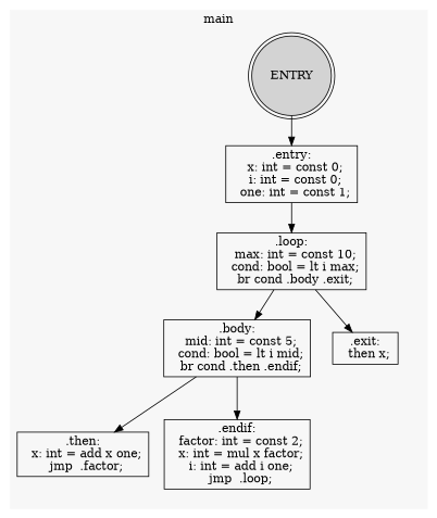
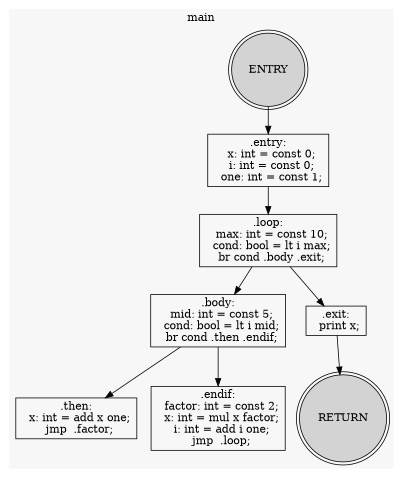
  digraph {
    node [shape=box]
    n1 [fillcolor=lightgray label=ENTRY shape=doublecircle style=filled]
    n2 [label=".entry:\n  x: int = const 0;\n  i: int = const 0;\n  one: int = const 1;"]
    n3 [label=".loop:\n  max: int = const 10;\n  cond: bool = lt i max;\n  br cond .body .exit;"]
    n4 [label=".body:\n  mid: int = const 5;\n  cond: bool = lt i mid;\n  br cond .then .endif;"]
-   n5 [label=".exit:\n  then x;"]
+   n5 [label=".exit:\n  print x;"]
    n6 [label=".then:\n  x: int = add x one;\n  jmp  .factor;"]
    n7 [label=".endif:\n  factor: int = const 2;\n  x: int = mul x factor;\n  i: int = add i one;\n  jmp  .loop;"]
+   n8 [fillcolor=lightgray label=RETURN shape=doublecircle style=filled]
    subgraph cluster_1 {
      color="#f7f7f7"
      label=main
      rankdir=TB
      style=filled
      n1
      n2
      n3
      n4
      n5
      n6
      n7
+     n8
    }
    n1 -> n2
    n2 -> n3
    n3 -> n4
    n3 -> n5
    n4 -> n6
    n4 -> n7
+   n5 -> n8
  }
